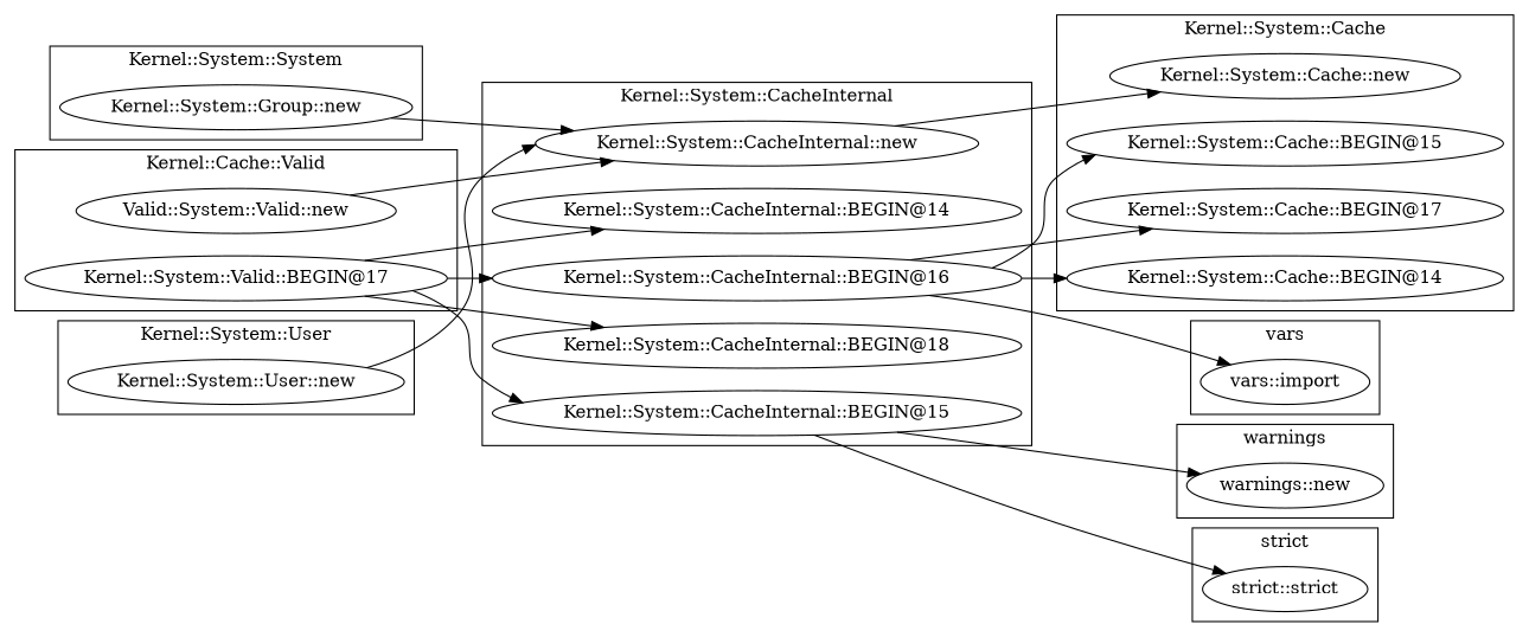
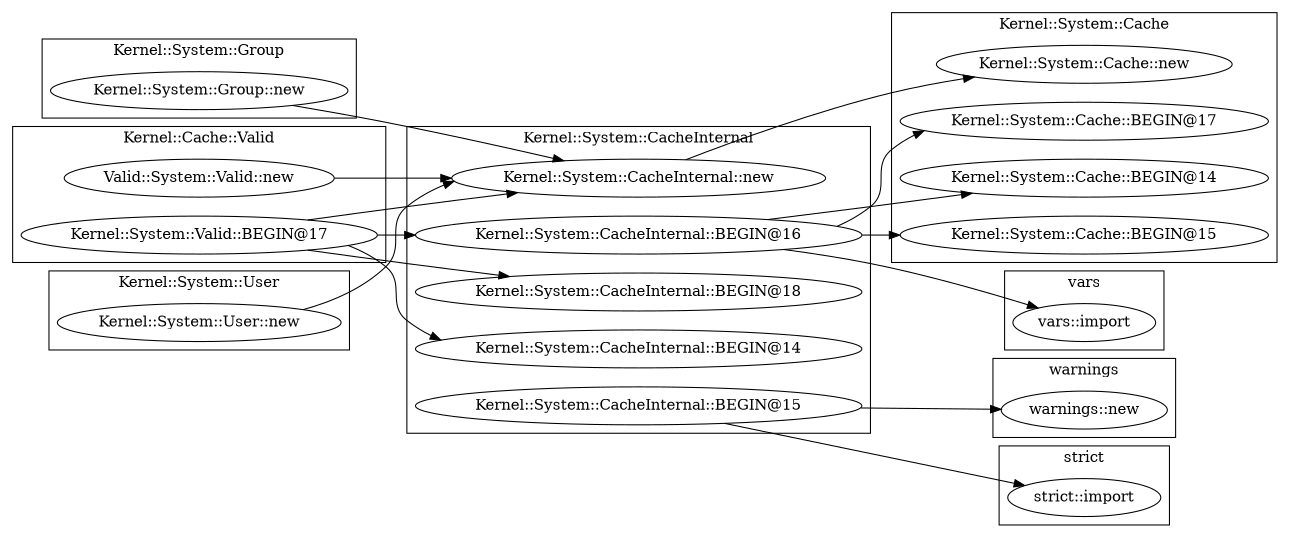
  digraph {
    rankdir=LR
    "Kernel::System::Cache::BEGIN@15"
    "Kernel::System::Cache::BEGIN@17"
    "Kernel::System::Cache::new"
    "Kernel::System::Cache::BEGIN@14"
    n5 [label="warnings::new"]
    "vars::import"
-   "strict::import" [label="strict::strict"]
+   "strict::import"
    "Kernel::System::Group::new"
    n9 [label="Valid::System::Valid::new"]
    "Kernel::System::Valid::BEGIN@17"
    "Kernel::System::CacheInternal::BEGIN@16"
    "Kernel::System::CacheInternal::BEGIN@15"
    "Kernel::System::CacheInternal::BEGIN@14"
    "Kernel::System::CacheInternal::new"
    "Kernel::System::CacheInternal::BEGIN@18"
    "Kernel::System::User::new"
    subgraph cluster_1 {
      label="Kernel::System::Cache"
      "Kernel::System::Cache::BEGIN@15"
      "Kernel::System::Cache::BEGIN@17"
      "Kernel::System::Cache::new"
      "Kernel::System::Cache::BEGIN@14"
    }
    subgraph cluster_2 {
      label=warnings
      n5
    }
    subgraph cluster_3 {
      label=vars
      "vars::import"
    }
    subgraph cluster_4 {
      label="strict"
      "strict::import"
    }
    subgraph cluster_5 {
-     label="Kernel::System::System"
+     label="Kernel::System::Group"
      "Kernel::System::Group::new"
    }
    subgraph cluster_6 {
      label="Kernel::Cache::Valid"
      n9
      "Kernel::System::Valid::BEGIN@17"
    }
    subgraph cluster_7 {
      label="Kernel::System::CacheInternal"
      "Kernel::System::CacheInternal::BEGIN@16"
      "Kernel::System::CacheInternal::BEGIN@15"
      "Kernel::System::CacheInternal::BEGIN@14"
      "Kernel::System::CacheInternal::new"
      "Kernel::System::CacheInternal::BEGIN@18"
    }
    subgraph cluster_8 {
      label="Kernel::System::User"
      "Kernel::System::User::new"
    }
    "Kernel::System::Group::new" -> "Kernel::System::CacheInternal::new"
    n9 -> "Kernel::System::CacheInternal::new"
    "Kernel::System::Valid::BEGIN@17" -> "Kernel::System::CacheInternal::BEGIN@16"
-   "Kernel::System::Valid::BEGIN@17" -> "Kernel::System::CacheInternal::BEGIN@15"
+   "Kernel::System::Valid::BEGIN@17" -> "Kernel::System::CacheInternal::new"
    "Kernel::System::Valid::BEGIN@17" -> "Kernel::System::CacheInternal::BEGIN@14"
    "Kernel::System::Valid::BEGIN@17" -> "Kernel::System::CacheInternal::BEGIN@18"
    "Kernel::System::CacheInternal::BEGIN@16" -> "Kernel::System::Cache::BEGIN@15"
    "Kernel::System::CacheInternal::BEGIN@16" -> "Kernel::System::Cache::BEGIN@17"
    "Kernel::System::CacheInternal::BEGIN@16" -> "Kernel::System::Cache::BEGIN@14"
    "Kernel::System::CacheInternal::BEGIN@16" -> "vars::import"
    "Kernel::System::CacheInternal::BEGIN@15" -> n5
    "Kernel::System::CacheInternal::BEGIN@15" -> "strict::import"
    "Kernel::System::CacheInternal::new" -> "Kernel::System::Cache::new"
    "Kernel::System::User::new" -> "Kernel::System::CacheInternal::new"
  }
